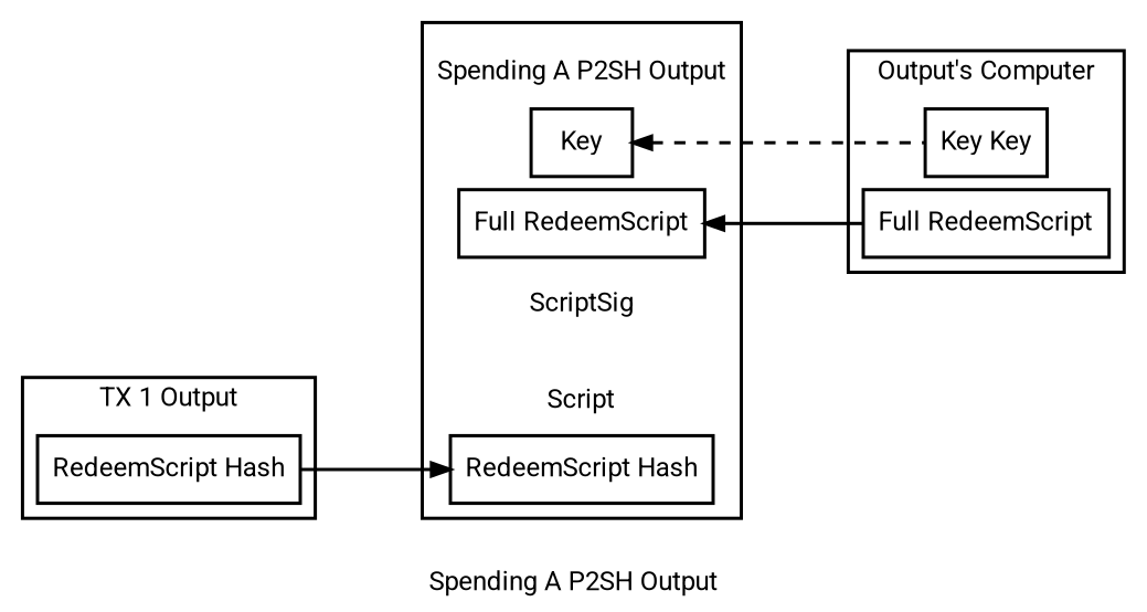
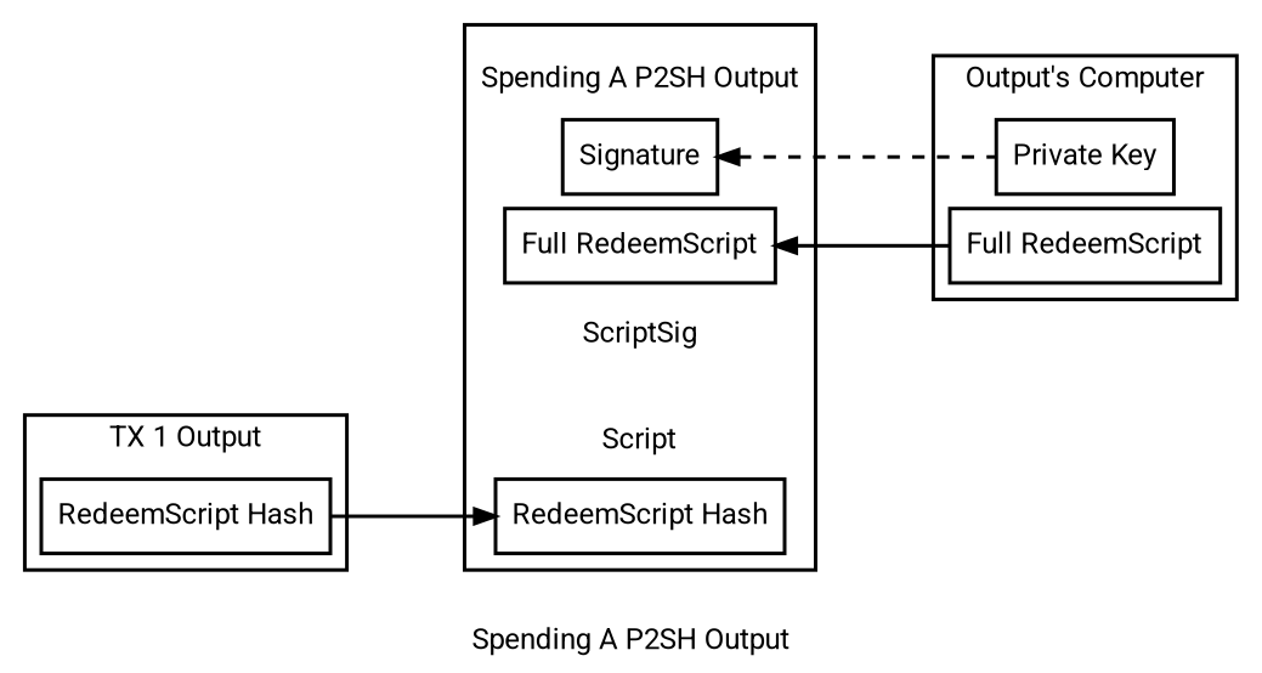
  digraph {
    fontname=Roboto
    label=" \nSpending A P2SH Output"
    nodesep=0.1
    penwidth=1.75
    rankdir=LR
    node [fontname=Roboto penwidth=1.75 shape=box]
    edge [dir=back fontname=Roboto minlen=2 penwidth=1.75]
-   n1 [label=Key]
-   n2 [label="Key Key"]
+   n1 [label=Signature]
+   n2 [label="Private Key"]
    n3 [label="Full RedeemScript"]
    n4 [label="Full RedeemScript"]
    n5 [label=ScriptSig shape=none]
    n6 [label=" \nScript" shape=none]
    n7 [label="RedeemScript Hash"]
    n8 [label="RedeemScript Hash"]
    subgraph sub_1 {
      n1
      n2
      n3
      n4
    }
    subgraph cluster_2 {
      n1
      n3
      n5
      n6
      n7
    }
    subgraph cluster_3 {
      label="TX 1 Output"
      n8
    }
    subgraph cluster_4 {
      label="Output's Computer"
      n2
      n4
    }
    n1 -> n2 [style=dashed]
    n3 -> n4
    n8 -> n7 [dir=""]
  }
